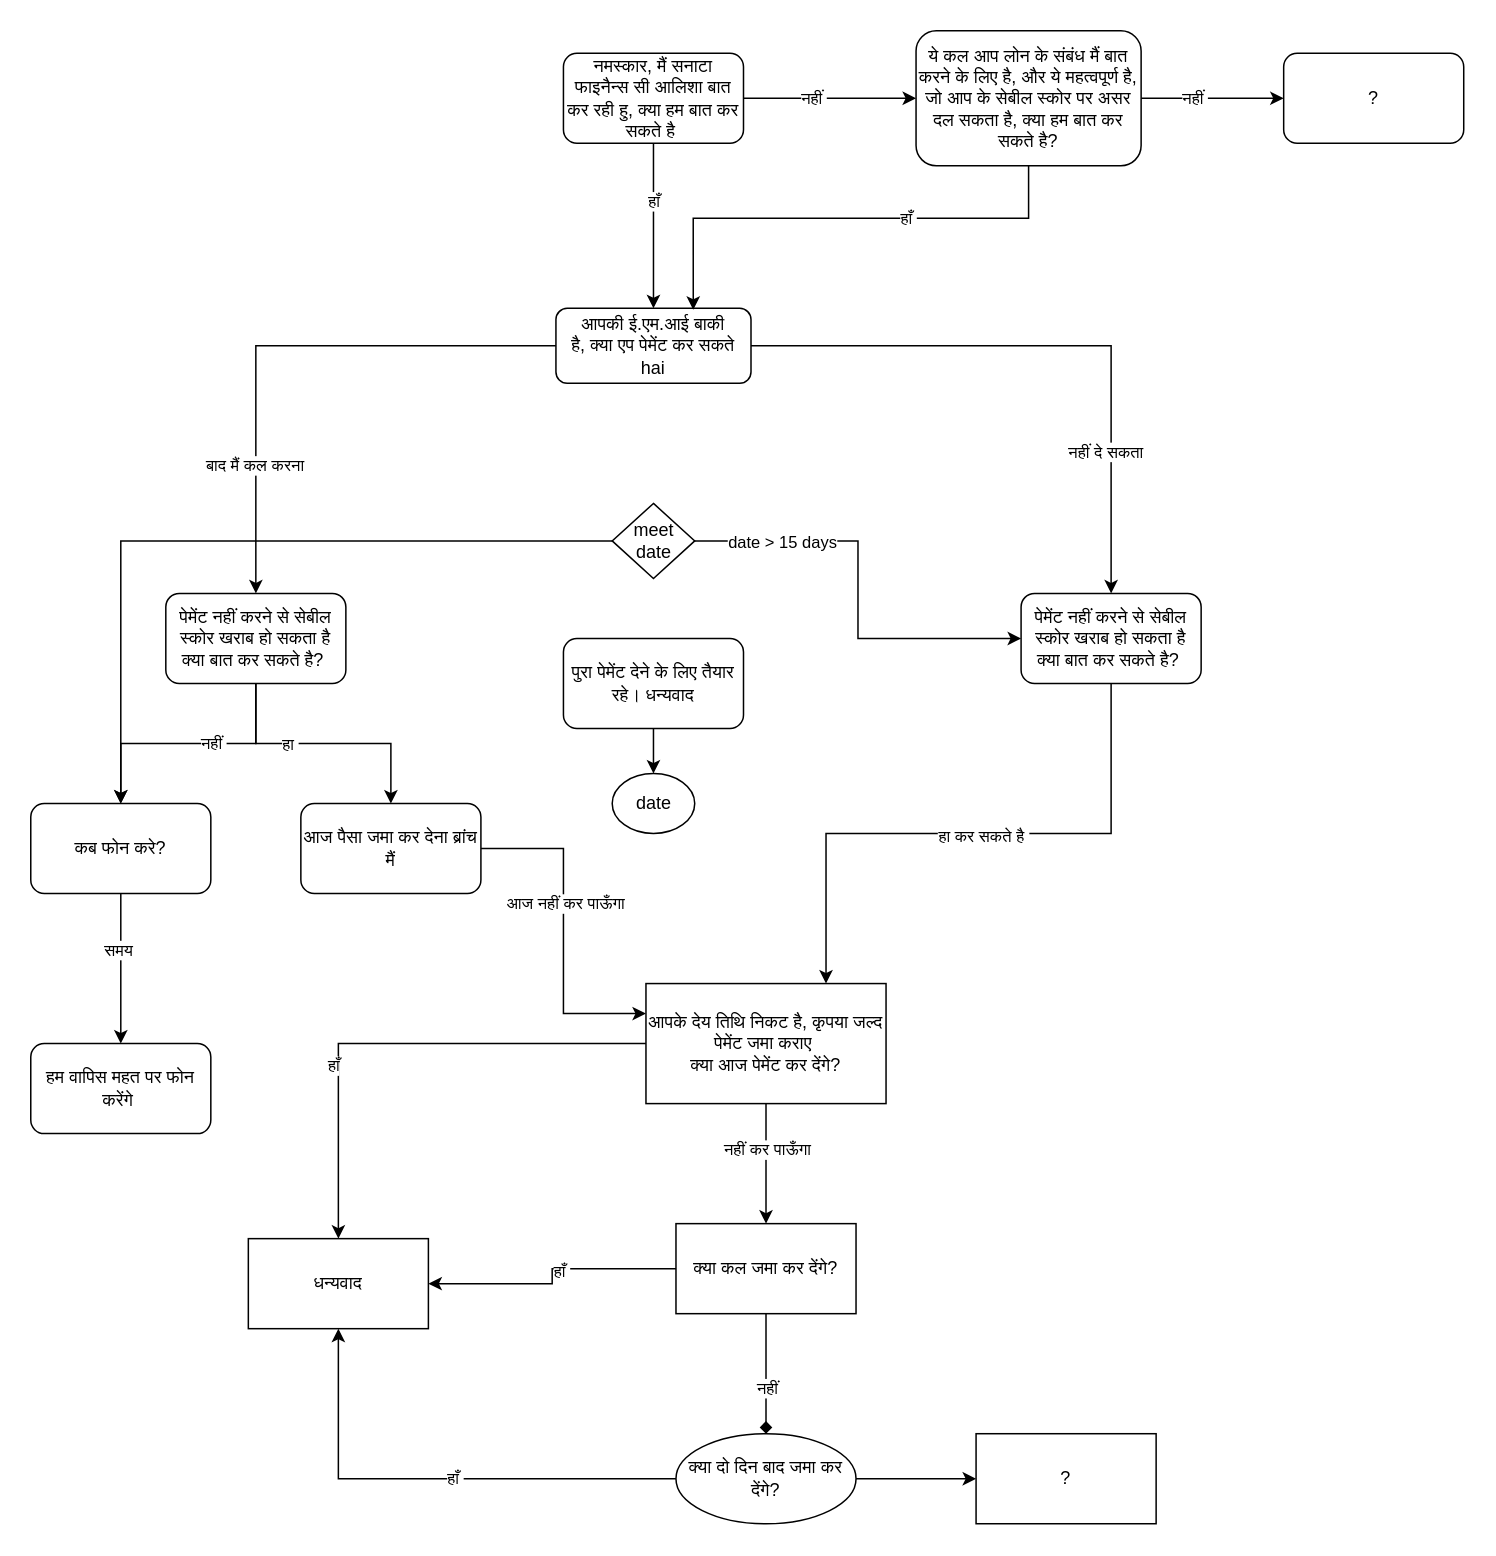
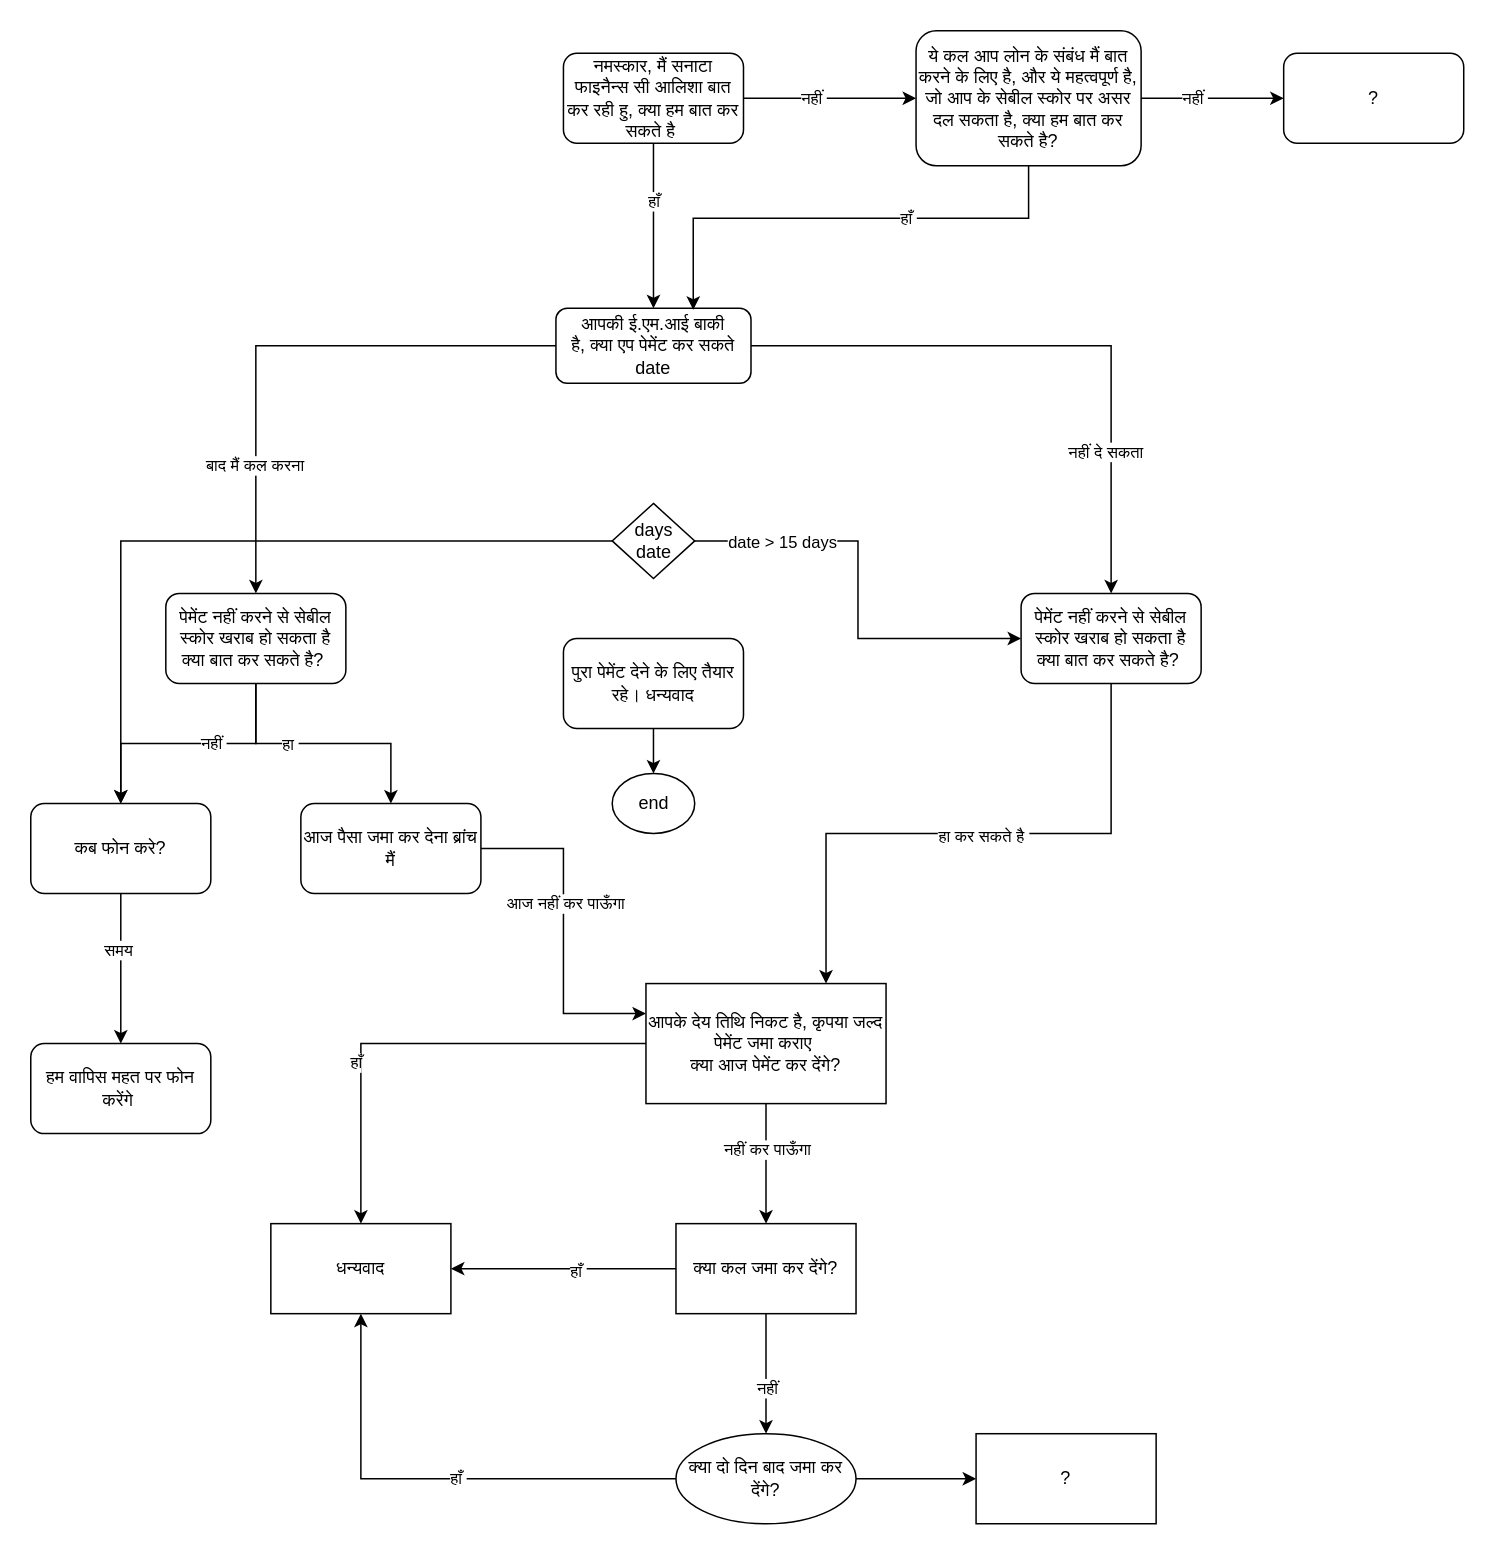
  <mxCell id="0" />
  <mxCell id="1" parent="0" />
  <mxCell id="2" value="" style="edgeStyle=orthogonalEdgeStyle;rounded=0;orthogonalLoop=1;jettySize=auto;html=1;" parent="1" source="7" target="12" edge="1"><mxGeometry relative="1" as="geometry" /></mxCell>
  <mxCell id="3" value="बाद मैं कल करना&amp;nbsp;" style="edgeLabel;html=1;align=center;verticalAlign=middle;resizable=0;points=[];" parent="2" vertex="1" connectable="0"><mxGeometry x="0.425" relative="1" as="geometry"><mxPoint y="19" as="offset" /></mxGeometry></mxCell>
  <mxCell id="4" value="" style="edgeStyle=orthogonalEdgeStyle;rounded=0;orthogonalLoop=1;jettySize=auto;html=1;" parent="1" source="42" target="23" edge="1"><mxGeometry relative="1" as="geometry" /></mxCell>
  <mxCell id="5" value="" style="edgeStyle=orthogonalEdgeStyle;rounded=0;orthogonalLoop=1;jettySize=auto;html=1;" parent="1" source="7" target="17" edge="1"><mxGeometry relative="1" as="geometry" /></mxCell>
  <mxCell id="6" value="नहीं दे सकता&amp;nbsp;" style="edgeLabel;html=1;align=center;verticalAlign=middle;resizable=0;points=[];" parent="5" vertex="1" connectable="0"><mxGeometry x="0.529" y="-3" relative="1" as="geometry"><mxPoint as="offset" /></mxGeometry></mxCell>
- <mxCell id="7" value="आपकी ई.एम.आई बाकी&lt;br&gt;है, क्या एप पेमेंट कर सकते&lt;br&gt;hai" style="rounded=1;whiteSpace=wrap;html=1;" parent="1" vertex="1"><mxGeometry x="370" y="205" width="130" height="50" as="geometry" /></mxCell>
+ <mxCell id="7" value="आपकी ई.एम.आई बाकी&lt;br&gt;है, क्या एप पेमेंट कर सकते&lt;br&gt;date" style="rounded=1;whiteSpace=wrap;html=1;" parent="1" vertex="1"><mxGeometry x="370" y="205" width="130" height="50" as="geometry" /></mxCell>
  <mxCell id="8" value="" style="edgeStyle=orthogonalEdgeStyle;rounded=0;orthogonalLoop=1;jettySize=auto;html=1;" parent="1" source="12" target="20" edge="1"><mxGeometry relative="1" as="geometry" /></mxCell>
  <mxCell id="9" value="हा&amp;nbsp;" style="edgeLabel;html=1;align=center;verticalAlign=middle;resizable=0;points=[];" parent="8" vertex="1" connectable="0"><mxGeometry x="-0.265" relative="1" as="geometry"><mxPoint as="offset" /></mxGeometry></mxCell>
  <mxCell id="10" value="" style="edgeStyle=orthogonalEdgeStyle;rounded=0;orthogonalLoop=1;jettySize=auto;html=1;" parent="1" source="12" target="23" edge="1"><mxGeometry relative="1" as="geometry" /></mxCell>
  <mxCell id="11" value="नहीं&amp;nbsp;" style="edgeLabel;html=1;align=center;verticalAlign=middle;resizable=0;points=[];" parent="10" vertex="1" connectable="0"><mxGeometry x="-0.189" y="-1" relative="1" as="geometry"><mxPoint as="offset" /></mxGeometry></mxCell>
  <mxCell id="12" value="पेमेंट नहीं करने से सेबील स्कोर खराब हो सकता है&lt;br&gt;क्या बात कर सकते है?&amp;nbsp;" style="whiteSpace=wrap;html=1;rounded=1;" parent="1" vertex="1"><mxGeometry x="110" y="395" width="120" height="60" as="geometry" /></mxCell>
  <mxCell id="13" value="" style="edgeStyle=orthogonalEdgeStyle;rounded=0;orthogonalLoop=1;jettySize=auto;html=1;" edge="1" parent="1" source="14" target="35"><mxGeometry relative="1" as="geometry" /></mxCell>
  <mxCell id="14" value="पुरा पेमेंट देने के लिए तैयार रहे। धन्यवाद" style="whiteSpace=wrap;html=1;rounded=1;" parent="1" vertex="1"><mxGeometry x="375" y="425" width="120" height="60" as="geometry" /></mxCell>
  <mxCell id="15" style="edgeStyle=orthogonalEdgeStyle;rounded=0;orthogonalLoop=1;jettySize=auto;html=1;entryX=0.75;entryY=0;entryDx=0;entryDy=0;exitX=0.5;exitY=1;exitDx=0;exitDy=0;" edge="1" parent="1" source="17" target="28"><mxGeometry relative="1" as="geometry" /></mxCell>
  <mxCell id="16" value="हा कर सकते है&amp;nbsp;" style="edgeLabel;html=1;align=center;verticalAlign=middle;resizable=0;points=[];" vertex="1" connectable="0" parent="15"><mxGeometry x="-0.046" y="1" relative="1" as="geometry"><mxPoint as="offset" /></mxGeometry></mxCell>
  <mxCell id="17" value="&lt;span style=&quot;font-family: Helvetica; font-size: 12px; font-style: normal; font-variant-ligatures: normal; font-variant-caps: normal; font-weight: 400; letter-spacing: normal; orphans: 2; text-align: center; text-indent: 0px; text-transform: none; widows: 2; word-spacing: 0px; -webkit-text-stroke-width: 0px; text-decoration-thickness: initial; text-decoration-style: initial; text-decoration-color: initial; float: none; display: inline !important;&quot;&gt;पेमेंट नहीं करने से सेबील स्कोर खराब हो सकता है&lt;/span&gt;&lt;br style=&quot;border-color: var(--border-color); font-family: Helvetica; font-size: 12px; font-style: normal; font-variant-ligatures: normal; font-variant-caps: normal; font-weight: 400; letter-spacing: normal; orphans: 2; text-align: center; text-indent: 0px; text-transform: none; widows: 2; word-spacing: 0px; -webkit-text-stroke-width: 0px; text-decoration-thickness: initial; text-decoration-style: initial; text-decoration-color: initial;&quot;&gt;&lt;span style=&quot;font-family: Helvetica; font-size: 12px; font-style: normal; font-variant-ligatures: normal; font-variant-caps: normal; font-weight: 400; letter-spacing: normal; orphans: 2; text-align: center; text-indent: 0px; text-transform: none; widows: 2; word-spacing: 0px; -webkit-text-stroke-width: 0px; text-decoration-thickness: initial; text-decoration-style: initial; text-decoration-color: initial; float: none; display: inline !important;&quot;&gt;क्या बात कर सकते है?&amp;nbsp;&lt;/span&gt;" style="whiteSpace=wrap;html=1;rounded=1;labelBackgroundColor=none;fontColor=default;" parent="1" vertex="1"><mxGeometry x="680" y="395" width="120" height="60" as="geometry" /></mxCell>
  <mxCell id="18" style="edgeStyle=orthogonalEdgeStyle;rounded=0;orthogonalLoop=1;jettySize=auto;html=1;entryX=0;entryY=0.25;entryDx=0;entryDy=0;" edge="1" parent="1" source="20" target="28"><mxGeometry relative="1" as="geometry" /></mxCell>
  <mxCell id="19" value="आज नहीं कर पाऊँगा&amp;nbsp;" style="edgeLabel;html=1;align=center;verticalAlign=middle;resizable=0;points=[];" vertex="1" connectable="0" parent="18"><mxGeometry x="-0.169" y="2" relative="1" as="geometry"><mxPoint as="offset" /></mxGeometry></mxCell>
  <mxCell id="20" value="आज पैसा जमा कर देना ब्रांच मैं" style="whiteSpace=wrap;html=1;rounded=1;" parent="1" vertex="1"><mxGeometry x="200" y="535" width="120" height="60" as="geometry" /></mxCell>
  <mxCell id="21" value="" style="edgeStyle=orthogonalEdgeStyle;rounded=0;orthogonalLoop=1;jettySize=auto;html=1;" edge="1" parent="1" source="23" target="55"><mxGeometry relative="1" as="geometry" /></mxCell>
  <mxCell id="22" value="समय&amp;nbsp;" style="edgeLabel;html=1;align=center;verticalAlign=middle;resizable=0;points=[];" vertex="1" connectable="0" parent="21"><mxGeometry x="-0.26" y="-1" relative="1" as="geometry"><mxPoint as="offset" /></mxGeometry></mxCell>
  <mxCell id="23" value="कब फोन करे?" style="whiteSpace=wrap;html=1;rounded=1;" parent="1" vertex="1"><mxGeometry x="20" y="535" width="120" height="60" as="geometry" /></mxCell>
  <mxCell id="24" value="" style="edgeStyle=orthogonalEdgeStyle;rounded=0;orthogonalLoop=1;jettySize=auto;html=1;" edge="1" parent="1" source="28" target="29"><mxGeometry relative="1" as="geometry" /></mxCell>
  <mxCell id="25" value="हाँ" style="edgeLabel;html=1;align=center;verticalAlign=middle;resizable=0;points=[];" vertex="1" connectable="0" parent="24"><mxGeometry x="0.305" y="-4" relative="1" as="geometry"><mxPoint as="offset" /></mxGeometry></mxCell>
  <mxCell id="26" value="" style="edgeStyle=orthogonalEdgeStyle;rounded=0;orthogonalLoop=1;jettySize=auto;html=1;" edge="1" parent="1" source="28" target="34"><mxGeometry relative="1" as="geometry" /></mxCell>
  <mxCell id="27" value="नहीं कर पाऊँगा" style="edgeLabel;html=1;align=center;verticalAlign=middle;resizable=0;points=[];" vertex="1" connectable="0" parent="26"><mxGeometry x="-0.253" relative="1" as="geometry"><mxPoint as="offset" /></mxGeometry></mxCell>
  <mxCell id="28" value="आपके देय तिथि निकट है, कृपया जल्द पेमेंट जमा कराए&amp;nbsp;&lt;br&gt;क्या आज पेमेंट कर देंगे?" style="whiteSpace=wrap;html=1;" vertex="1" parent="1"><mxGeometry x="430" y="655" width="160" height="80" as="geometry" /></mxCell>
- <mxCell id="29" value="धन्यवाद" style="whiteSpace=wrap;html=1;" vertex="1" parent="1"><mxGeometry x="165" y="825" width="120" height="60" as="geometry" /></mxCell>
+ <mxCell id="29" value="धन्यवाद" style="whiteSpace=wrap;html=1;" vertex="1" parent="1"><mxGeometry x="180" y="815" width="120" height="60" as="geometry" /></mxCell>
  <mxCell id="30" style="edgeStyle=orthogonalEdgeStyle;rounded=0;orthogonalLoop=1;jettySize=auto;html=1;entryX=1;entryY=0.5;entryDx=0;entryDy=0;" edge="1" parent="1" source="34" target="29"><mxGeometry relative="1" as="geometry" /></mxCell>
  <mxCell id="31" value="हाँ&amp;nbsp;" style="edgeLabel;html=1;align=center;verticalAlign=middle;resizable=0;points=[];" vertex="1" connectable="0" parent="30"><mxGeometry x="-0.12" y="1" relative="1" as="geometry"><mxPoint as="offset" /></mxGeometry></mxCell>
- <mxCell id="32" value="" style="edgeStyle=orthogonalEdgeStyle;rounded=0;orthogonalLoop=1;jettySize=auto;html=1;endArrow=diamond;" edge="1" parent="1" source="34" target="39"><mxGeometry relative="1" as="geometry" /></mxCell>
+ <mxCell id="32" value="" style="edgeStyle=orthogonalEdgeStyle;rounded=0;orthogonalLoop=1;jettySize=auto;html=1;" edge="1" parent="1" source="34" target="39"><mxGeometry relative="1" as="geometry" /></mxCell>
  <mxCell id="33" value="नहीं" style="edgeLabel;html=1;align=center;verticalAlign=middle;resizable=0;points=[];" vertex="1" connectable="0" parent="32"><mxGeometry x="0.216" relative="1" as="geometry"><mxPoint as="offset" /></mxGeometry></mxCell>
  <mxCell id="34" value="क्या कल जमा कर देंगे?&lt;br&gt;" style="whiteSpace=wrap;html=1;" vertex="1" parent="1"><mxGeometry x="450" y="815" width="120" height="60" as="geometry" /></mxCell>
- <mxCell id="35" value="date" style="ellipse;whiteSpace=wrap;html=1;rounded=1;" vertex="1" parent="1"><mxGeometry x="407.5" y="515" width="55" height="40" as="geometry" /></mxCell>
+ <mxCell id="35" value="end" style="ellipse;whiteSpace=wrap;html=1;rounded=1;" vertex="1" parent="1"><mxGeometry x="407.5" y="515" width="55" height="40" as="geometry" /></mxCell>
  <mxCell id="36" style="edgeStyle=orthogonalEdgeStyle;rounded=0;orthogonalLoop=1;jettySize=auto;html=1;entryX=0.5;entryY=1;entryDx=0;entryDy=0;" edge="1" parent="1" source="39" target="29"><mxGeometry relative="1" as="geometry" /></mxCell>
  <mxCell id="37" value="हाँ&amp;nbsp;" style="edgeLabel;html=1;align=center;verticalAlign=middle;resizable=0;points=[];" vertex="1" connectable="0" parent="36"><mxGeometry x="-0.087" y="-1" relative="1" as="geometry"><mxPoint as="offset" /></mxGeometry></mxCell>
  <mxCell id="38" value="" style="edgeStyle=orthogonalEdgeStyle;rounded=0;orthogonalLoop=1;jettySize=auto;html=1;" edge="1" parent="1" source="39" target="54"><mxGeometry relative="1" as="geometry" /></mxCell>
  <mxCell id="39" value="क्या दो दिन बाद जमा कर देंगे?" style="ellipse;whiteSpace=wrap;html=1;" vertex="1" parent="1"><mxGeometry x="450" y="955" width="120" height="60" as="geometry" /></mxCell>
  <mxCell id="40" style="edgeStyle=orthogonalEdgeStyle;rounded=0;orthogonalLoop=1;jettySize=auto;html=1;entryX=0;entryY=0.5;entryDx=0;entryDy=0;" edge="1" parent="1" source="42" target="17"><mxGeometry relative="1" as="geometry" /></mxCell>
  <mxCell id="41" value="date &amp;gt; 15 days" style="edgeLabel;html=1;align=center;verticalAlign=middle;resizable=0;points=[];" vertex="1" connectable="0" parent="40"><mxGeometry x="-0.338" y="3" relative="1" as="geometry"><mxPoint x="-36" y="3" as="offset" /></mxGeometry></mxCell>
- <mxCell id="42" value="meet&lt;br&gt;date" style="rhombus;whiteSpace=wrap;html=1;" vertex="1" parent="1"><mxGeometry x="407.5" y="335" width="55" height="50" as="geometry" /></mxCell>
+ <mxCell id="42" value="days&lt;br&gt;date" style="rhombus;whiteSpace=wrap;html=1;" vertex="1" parent="1"><mxGeometry x="407.5" y="335" width="55" height="50" as="geometry" /></mxCell>
  <mxCell id="43" value="" style="edgeStyle=orthogonalEdgeStyle;rounded=0;orthogonalLoop=1;jettySize=auto;html=1;" edge="1" parent="1" source="47" target="7"><mxGeometry relative="1" as="geometry" /></mxCell>
  <mxCell id="44" value="हाँ&amp;nbsp;" style="edgeLabel;html=1;align=center;verticalAlign=middle;resizable=0;points=[];" vertex="1" connectable="0" parent="43"><mxGeometry x="-0.312" y="1" relative="1" as="geometry"><mxPoint as="offset" /></mxGeometry></mxCell>
  <mxCell id="45" value="" style="edgeStyle=orthogonalEdgeStyle;rounded=0;orthogonalLoop=1;jettySize=auto;html=1;" edge="1" parent="1" source="47" target="52"><mxGeometry relative="1" as="geometry" /></mxCell>
  <mxCell id="46" value="नहीं&amp;nbsp;" style="edgeLabel;html=1;align=center;verticalAlign=middle;resizable=0;points=[];" vertex="1" connectable="0" parent="45"><mxGeometry x="-0.203" y="1" relative="1" as="geometry"><mxPoint as="offset" /></mxGeometry></mxCell>
  <mxCell id="47" value="नमस्कार, मैं सनाटा फाइनैन्स सी आलिशा बात कर रही हु, क्या हम बात कर सकते है&amp;nbsp;" style="whiteSpace=wrap;html=1;rounded=1;" vertex="1" parent="1"><mxGeometry x="375" y="35" width="120" height="60" as="geometry" /></mxCell>
  <mxCell id="48" style="edgeStyle=orthogonalEdgeStyle;rounded=0;orthogonalLoop=1;jettySize=auto;html=1;entryX=0.704;entryY=0.02;entryDx=0;entryDy=0;entryPerimeter=0;" edge="1" parent="1" source="52" target="7"><mxGeometry relative="1" as="geometry"><Array as="points"><mxPoint x="685" y="145" /><mxPoint x="461" y="145" /></Array></mxGeometry></mxCell>
  <mxCell id="49" value="हाँ&amp;nbsp;" style="edgeLabel;html=1;align=center;verticalAlign=middle;resizable=0;points=[];" vertex="1" connectable="0" parent="48"><mxGeometry x="-0.276" y="-1" relative="1" as="geometry"><mxPoint as="offset" /></mxGeometry></mxCell>
  <mxCell id="50" value="" style="edgeStyle=orthogonalEdgeStyle;rounded=0;orthogonalLoop=1;jettySize=auto;html=1;" edge="1" parent="1" source="52" target="53"><mxGeometry relative="1" as="geometry" /></mxCell>
  <mxCell id="51" value="नहीं&amp;nbsp;" style="edgeLabel;html=1;align=center;verticalAlign=middle;resizable=0;points=[];" vertex="1" connectable="0" parent="50"><mxGeometry x="-0.273" y="1" relative="1" as="geometry"><mxPoint as="offset" /></mxGeometry></mxCell>
  <mxCell id="52" value="ये कल आप लोन के संबंध मैं बात करने के लिए है, और ये महत्वपूर्ण है, जो आप के सेबील स्कोर पर असर दल सकता है, क्या हम बात कर सकते है?&lt;br&gt;" style="whiteSpace=wrap;html=1;rounded=1;" vertex="1" parent="1"><mxGeometry x="610" y="20" width="150" height="90" as="geometry" /></mxCell>
  <mxCell id="53" value="?" style="whiteSpace=wrap;html=1;rounded=1;" vertex="1" parent="1"><mxGeometry x="855" y="35" width="120" height="60" as="geometry" /></mxCell>
  <mxCell id="54" value="?" style="whiteSpace=wrap;html=1;" vertex="1" parent="1"><mxGeometry x="650" y="955" width="120" height="60" as="geometry" /></mxCell>
  <mxCell id="55" value="हम वापिस महत पर फोन करेंगे&amp;nbsp;" style="whiteSpace=wrap;html=1;rounded=1;" vertex="1" parent="1"><mxGeometry x="20" y="695" width="120" height="60" as="geometry" /></mxCell>
